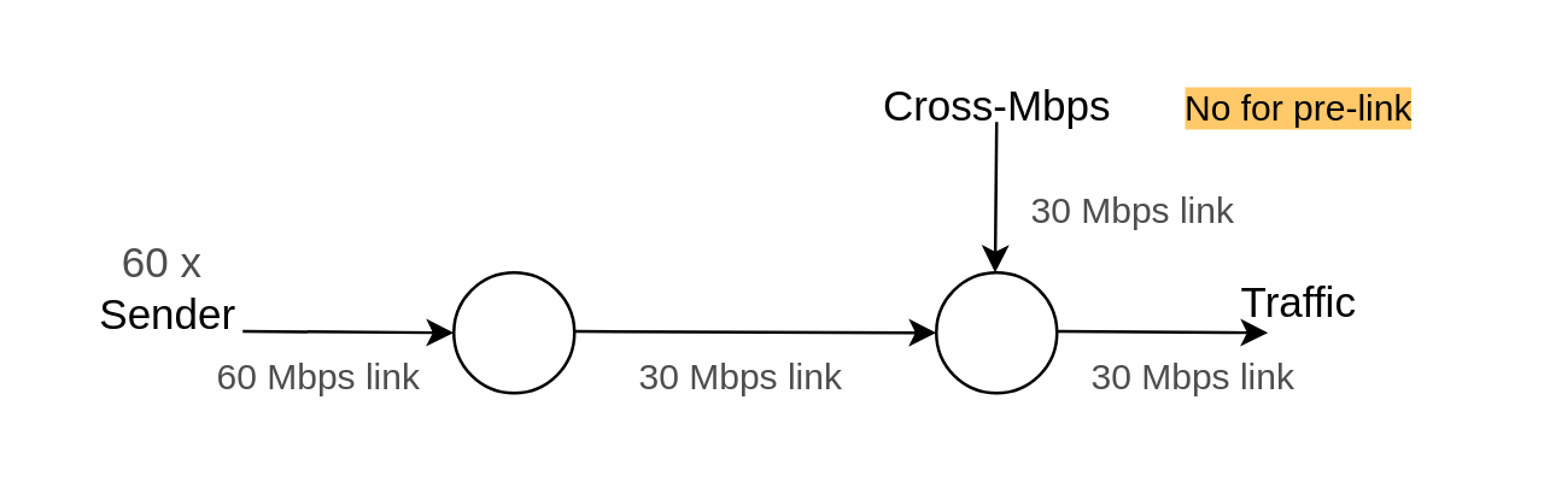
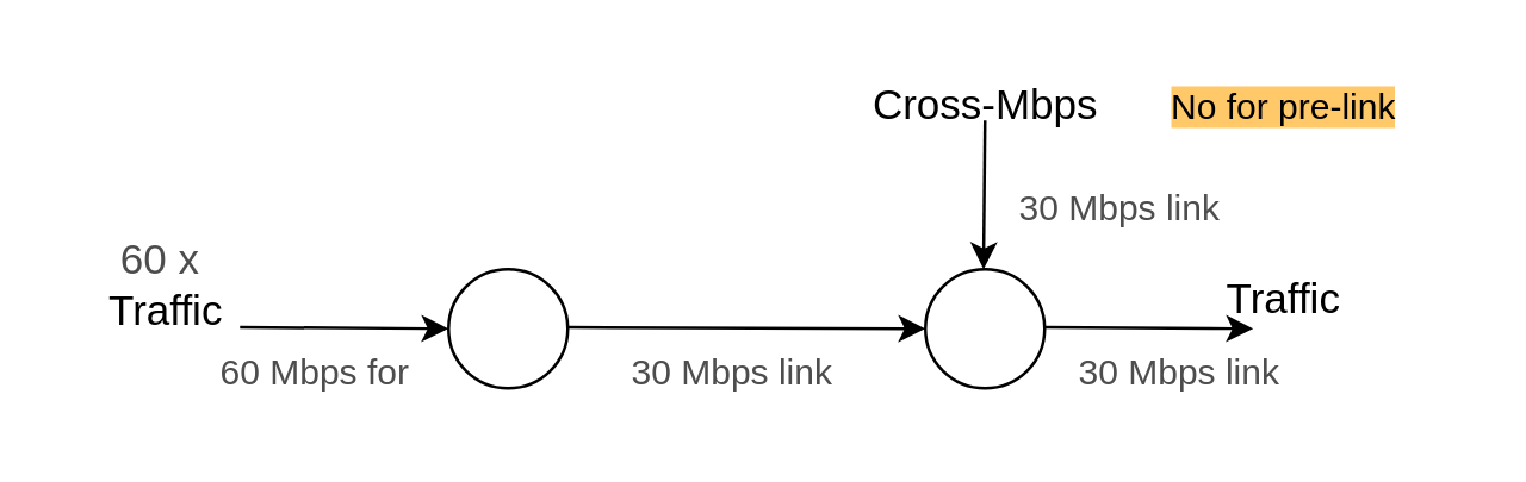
  <mxCell id="0" />
  <mxCell id="1" parent="0" />
  <mxCell id="2" value="" style="ellipse;whiteSpace=wrap;html=1;aspect=fixed;" vertex="1" parent="1"><mxGeometry x="150" y="90" width="40" height="40" as="geometry" /></mxCell>
  <mxCell id="3" value="" style="ellipse;whiteSpace=wrap;html=1;aspect=fixed;" vertex="1" parent="1"><mxGeometry x="310" y="90" width="40" height="40" as="geometry" /></mxCell>
  <mxCell id="4" value="" style="endArrow=classic;html=1;rounded=0;" edge="1" parent="1"><mxGeometry width="50" height="50" relative="1" as="geometry"><mxPoint x="190" y="109.5" as="sourcePoint" /><mxPoint x="310" y="110" as="targetPoint" /></mxGeometry></mxCell>
  <mxCell id="5" value="&lt;font color=&quot;#4d4d4d&quot;&gt;30 Mbps link&lt;/font&gt;" style="text;html=1;align=center;verticalAlign=middle;resizable=0;points=[];autosize=1;strokeColor=none;fillColor=none;" vertex="1" parent="1"><mxGeometry x="200" y="110" width="90" height="30" as="geometry" /></mxCell>
  <mxCell id="6" value="" style="endArrow=classic;html=1;rounded=0;" edge="1" parent="1"><mxGeometry width="50" height="50" relative="1" as="geometry"><mxPoint x="350" y="109.5" as="sourcePoint" /><mxPoint x="420" y="110" as="targetPoint" /></mxGeometry></mxCell>
  <mxCell id="7" value="" style="endArrow=classic;html=1;rounded=0;" edge="1" parent="1"><mxGeometry width="50" height="50" relative="1" as="geometry"><mxPoint x="80" y="109.5" as="sourcePoint" /><mxPoint x="150" y="110" as="targetPoint" /></mxGeometry></mxCell>
  <mxCell id="8" value="&lt;font color=&quot;#4d4d4d&quot;&gt;30 Mbps link&lt;/font&gt;" style="text;html=1;align=center;verticalAlign=middle;resizable=0;points=[];autosize=1;strokeColor=none;fillColor=none;" vertex="1" parent="1"><mxGeometry x="350" y="110" width="90" height="30" as="geometry" /></mxCell>
- <mxCell id="9" value="&lt;font color=&quot;#4d4d4d&quot;&gt;60 Mbps link&lt;/font&gt;" style="text;html=1;align=center;verticalAlign=middle;resizable=0;points=[];autosize=1;strokeColor=none;fillColor=none;" vertex="1" parent="1"><mxGeometry x="60" y="110" width="90" height="30" as="geometry" /></mxCell>
- <mxCell id="10" value="&lt;font style=&quot;font-size: 14px;&quot;&gt;60 x&amp;nbsp;&lt;br&gt;&lt;font style=&quot;font-size: 14px;&quot; color=&quot;#000000&quot;&gt;Sender&lt;/font&gt;&lt;/font&gt;" style="text;html=1;align=center;verticalAlign=middle;resizable=0;points=[];autosize=1;strokeColor=none;fillColor=none;fontColor=#4D4D4D;" vertex="1" parent="1"><mxGeometry x="20" y="70" width="70" height="50" as="geometry" /></mxCell>
+ <mxCell id="9" value="&lt;font color=&quot;#4d4d4d&quot;&gt;60 Mbps for&lt;/font&gt;" style="text;html=1;align=center;verticalAlign=middle;resizable=0;points=[];autosize=1;strokeColor=none;fillColor=none;" vertex="1" parent="1"><mxGeometry x="60" y="110" width="90" height="30" as="geometry" /></mxCell>
+ <mxCell id="10" value="&lt;font style=&quot;font-size: 14px;&quot;&gt;60 x&amp;nbsp;&lt;br&gt;&lt;font style=&quot;font-size: 14px;&quot; color=&quot;#000000&quot;&gt;Traffic&lt;/font&gt;&lt;/font&gt;" style="text;html=1;align=center;verticalAlign=middle;resizable=0;points=[];autosize=1;strokeColor=none;fillColor=none;fontColor=#4D4D4D;" vertex="1" parent="1"><mxGeometry x="20" y="70" width="70" height="50" as="geometry" /></mxCell>
  <mxCell id="11" value="Traffic" style="text;html=1;align=center;verticalAlign=middle;resizable=0;points=[];autosize=1;strokeColor=none;fillColor=none;fontSize=14;fontColor=#000000;" vertex="1" parent="1"><mxGeometry x="390" y="85" width="80" height="30" as="geometry" /></mxCell>
  <mxCell id="12" value="" style="endArrow=classic;html=1;rounded=0;fontSize=14;fontColor=#000000;" edge="1" parent="1"><mxGeometry width="50" height="50" relative="1" as="geometry"><mxPoint x="330" y="40" as="sourcePoint" /><mxPoint x="329.5" y="90" as="targetPoint" /></mxGeometry></mxCell>
  <mxCell id="13" value="&lt;font color=&quot;#4d4d4d&quot;&gt;30 Mbps link&lt;/font&gt;" style="text;html=1;align=center;verticalAlign=middle;resizable=0;points=[];autosize=1;strokeColor=none;fillColor=none;" vertex="1" parent="1"><mxGeometry x="330" y="55" width="90" height="30" as="geometry" /></mxCell>
  <mxCell id="14" value="Cross-Mbps" style="text;html=1;align=center;verticalAlign=middle;resizable=0;points=[];autosize=1;strokeColor=none;fillColor=none;fontSize=14;fontColor=#000000;" vertex="1" parent="1"><mxGeometry x="280" y="20" width="100" height="30" as="geometry" /></mxCell>
  <mxCell id="15" value="&lt;font style=&quot;font-size: 12px; background-color: rgb(255, 200, 105);&quot;&gt;No for pre-link&lt;/font&gt;" style="text;html=1;align=center;verticalAlign=middle;resizable=0;points=[];autosize=1;strokeColor=none;fillColor=none;fontSize=14;fontColor=#000000;" vertex="1" parent="1"><mxGeometry x="370" y="20" width="120" height="30" as="geometry" /></mxCell>
